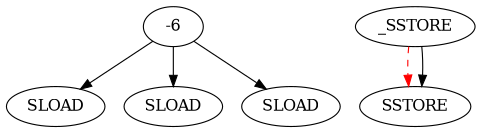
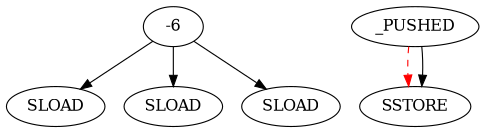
  digraph {
    node [shape=oval]
    edge [style=solid]
    n1 [label=SLOAD]
    n2 [label=SSTORE]
    n3 [label=SLOAD]
    n4 [label=SLOAD]
-   n5 [label=_SSTORE]
+   n5 [label=_PUSHED]
    -6 [shape=""]
    n5 -> n2 [color=red style=dashed]
    n5 -> n2
    -6 -> n1
    -6 -> n3
    -6 -> n4
  }
